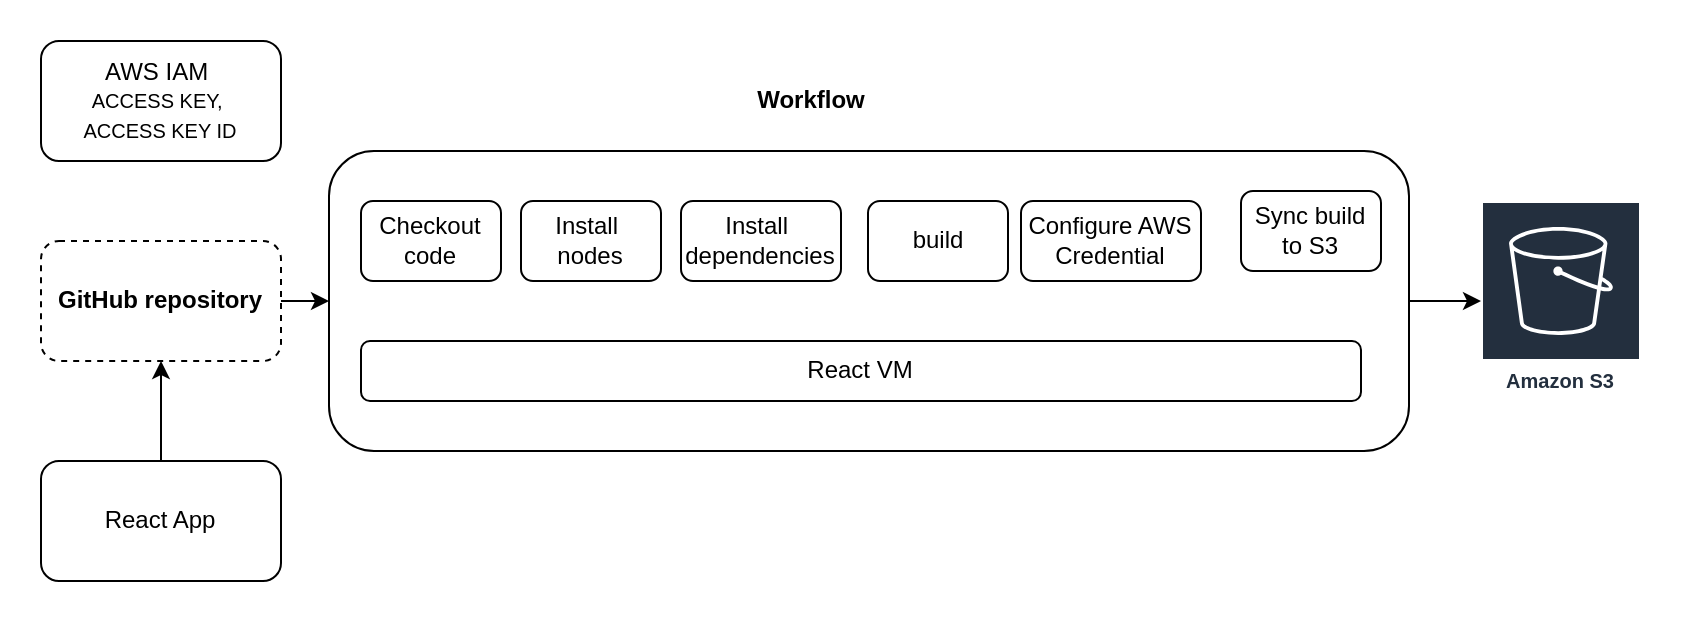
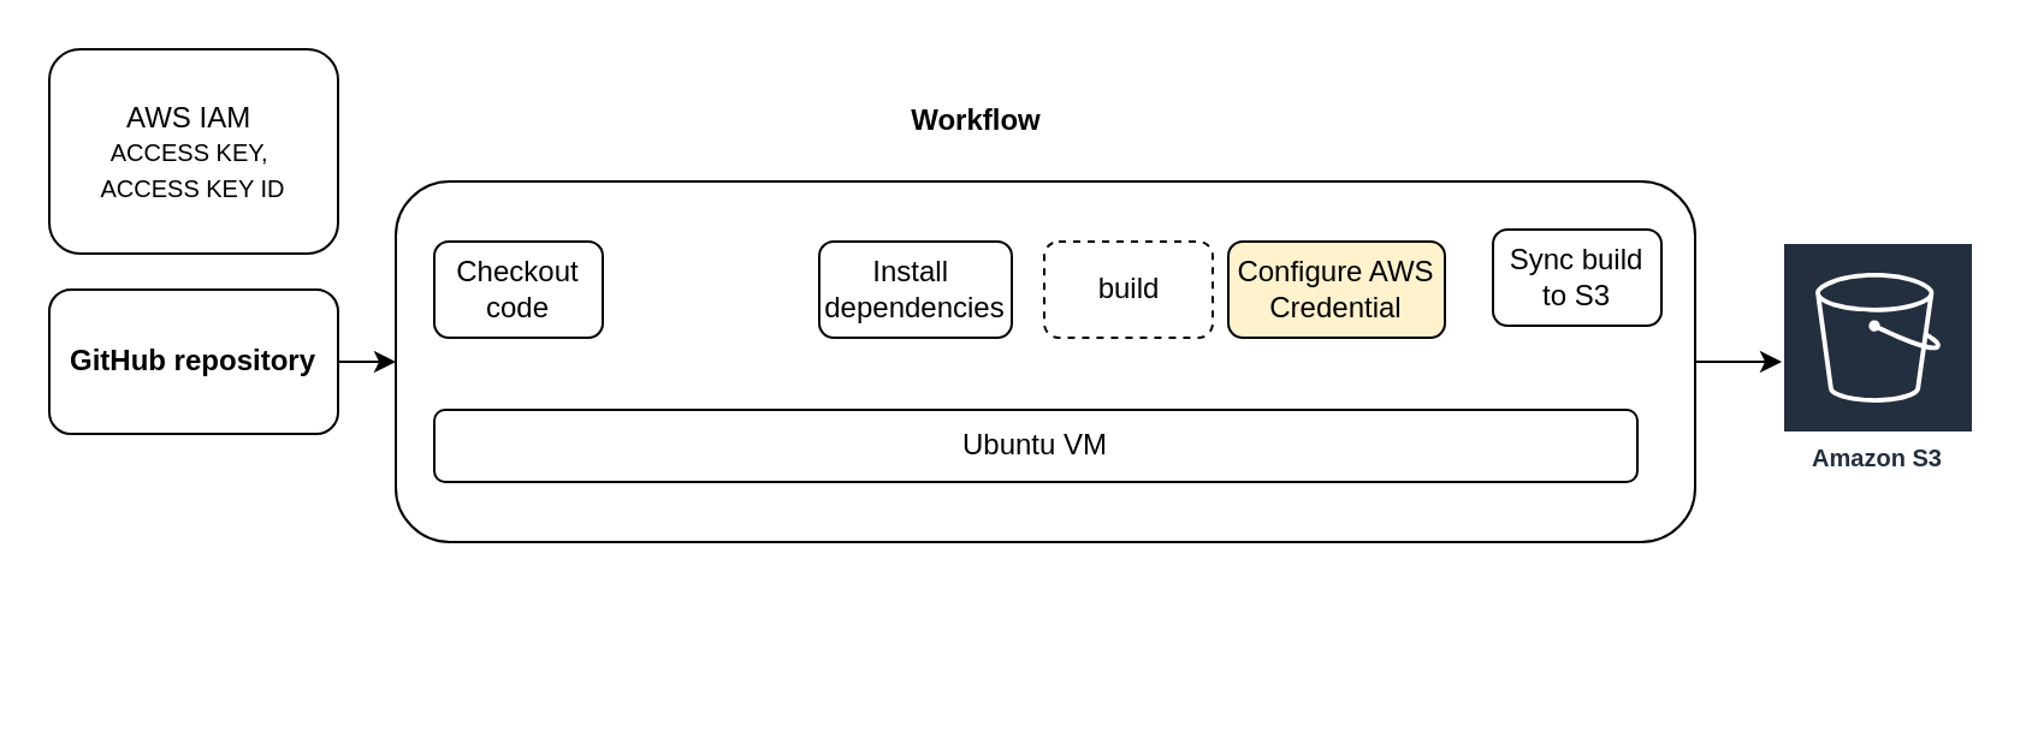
  <mxCell id="0" />
  <mxCell id="1" parent="0" />
  <mxCell id="2" value="" style="edgeStyle=orthogonalEdgeStyle;rounded=0;orthogonalLoop=1;jettySize=auto;html=1;" edge="1" parent="1" source="3" target="14"><mxGeometry relative="1" as="geometry" /></mxCell>
- <mxCell id="3" value="&lt;b&gt;GitHub repository&lt;/b&gt;" style="rounded=1;whiteSpace=wrap;html=1;dashed=1;" vertex="1" parent="1"><mxGeometry y="120" width="120" height="60" as="geometry" x="20" /></mxCell>
- <mxCell id="4" style="edgeStyle=orthogonalEdgeStyle;rounded=0;orthogonalLoop=1;jettySize=auto;html=1;exitX=0.5;exitY=0;exitDx=0;exitDy=0;entryX=0.5;entryY=1;entryDx=0;entryDy=0;" edge="1" parent="1" source="5" target="3"><mxGeometry relative="1" as="geometry" /></mxCell>
- <mxCell id="5" value="React App" style="rounded=1;whiteSpace=wrap;html=1;" vertex="1" parent="1"><mxGeometry y="230" width="120" height="60" as="geometry" x="20" /></mxCell>
- <mxCell id="6" value="AWS IAM&amp;nbsp;&lt;div&gt;&lt;font style=&quot;font-size: 10px;&quot;&gt;ACCESS KEY,&amp;nbsp;&lt;/font&gt;&lt;/div&gt;&lt;div&gt;&lt;font style=&quot;font-size: 10px;&quot;&gt;ACCESS KEY ID&lt;/font&gt;&lt;/div&gt;" style="rounded=1;whiteSpace=wrap;html=1;" vertex="1" parent="1"><mxGeometry y="20" width="120" height="60" as="geometry" x="20" /></mxCell>
+ <mxCell id="3" value="&lt;b&gt;GitHub repository&lt;/b&gt;" style="rounded=1;whiteSpace=wrap;html=1;" vertex="1" parent="1"><mxGeometry y="120" width="120" height="60" as="geometry" x="20" /></mxCell>
+ <mxCell id="6" value="AWS IAM&amp;nbsp;&lt;div&gt;&lt;font style=&quot;font-size: 10px;&quot;&gt;ACCESS KEY,&amp;nbsp;&lt;/font&gt;&lt;/div&gt;&lt;div&gt;&lt;font style=&quot;font-size: 10px;&quot;&gt;ACCESS KEY ID&lt;/font&gt;&lt;/div&gt;" style="rounded=1;whiteSpace=wrap;html=1;" vertex="1" parent="1"><mxGeometry x="20" y="20" width="120" height="85" as="geometry" /></mxCell>
  <mxCell id="7" value="Checkout code" style="rounded=1;whiteSpace=wrap;html=1;" vertex="1" parent="1"><mxGeometry x="180" y="100" width="70" height="40" as="geometry" /></mxCell>
- <mxCell id="8" value="Install&amp;nbsp;&lt;div&gt;nodes&lt;/div&gt;" style="rounded=1;whiteSpace=wrap;html=1;" vertex="1" parent="1"><mxGeometry x="260" y="100" width="70" height="40" as="geometry" /></mxCell>
  <mxCell id="9" value="Install&amp;nbsp;&lt;div&gt;dependencies&lt;/div&gt;" style="rounded=1;whiteSpace=wrap;html=1;" vertex="1" parent="1"><mxGeometry x="340" y="100" width="80" height="40" as="geometry" /></mxCell>
- <mxCell id="10" value="build" style="rounded=1;whiteSpace=wrap;html=1;" vertex="1" parent="1"><mxGeometry x="433.5" y="100" width="70" height="40" as="geometry" /></mxCell>
- <mxCell id="11" value="Configure AWS&lt;div&gt;Credential&lt;/div&gt;" style="rounded=1;whiteSpace=wrap;html=1;" vertex="1" parent="1"><mxGeometry x="510" y="100" width="90" height="40" as="geometry" /></mxCell>
+ <mxCell id="10" value="build" style="rounded=1;whiteSpace=wrap;html=1;dashed=1;" vertex="1" parent="1"><mxGeometry x="433.5" y="100" width="70" height="40" as="geometry" /></mxCell>
+ <mxCell id="11" value="Configure AWS&lt;div&gt;Credential&lt;/div&gt;" style="rounded=1;whiteSpace=wrap;html=1;fillColor=#fff2cc;" vertex="1" parent="1"><mxGeometry x="510" y="100" width="90" height="40" as="geometry" /></mxCell>
  <mxCell id="12" value="Sync build to S3" style="rounded=1;whiteSpace=wrap;html=1;" vertex="1" parent="1"><mxGeometry x="620" y="95" width="70" height="40" as="geometry" /></mxCell>
  <mxCell id="13" value="" style="edgeStyle=orthogonalEdgeStyle;rounded=0;orthogonalLoop=1;jettySize=auto;html=1;" edge="1" parent="1" source="14" target="15"><mxGeometry relative="1" as="geometry" /></mxCell>
  <mxCell id="14" value="" style="rounded=1;whiteSpace=wrap;html=1;fillColor=none;" vertex="1" parent="1"><mxGeometry x="164" y="75" width="540" height="150" as="geometry" /></mxCell>
  <mxCell id="15" value="Amazon S3" style="sketch=0;outlineConnect=0;fontColor=#232F3E;gradientColor=none;strokeColor=#ffffff;fillColor=#232F3E;dashed=0;verticalLabelPosition=middle;verticalAlign=bottom;align=center;html=1;whiteSpace=wrap;fontSize=10;fontStyle=1;spacing=3;shape=mxgraph.aws4.productIcon;prIcon=mxgraph.aws4.s3;" vertex="1" parent="1"><mxGeometry x="740" y="100" width="80" height="100" as="geometry" /></mxCell>
- <mxCell id="16" value="React VM" style="rounded=1;whiteSpace=wrap;html=1;" vertex="1" parent="1"><mxGeometry x="180" y="170" width="500" height="30" as="geometry" /></mxCell>
+ <mxCell id="16" value="Ubuntu VM" style="rounded=1;whiteSpace=wrap;html=1;" vertex="1" parent="1"><mxGeometry x="180" y="170" width="500" height="30" as="geometry" /></mxCell>
  <mxCell id="17" value="&lt;b&gt;Workflow&lt;/b&gt;" style="text;html=1;align=center;verticalAlign=middle;resizable=0;points=[];autosize=1;strokeColor=none;fillColor=none;" vertex="1" parent="1"><mxGeometry x="365" y="35" width="80" height="30" as="geometry" /></mxCell>
